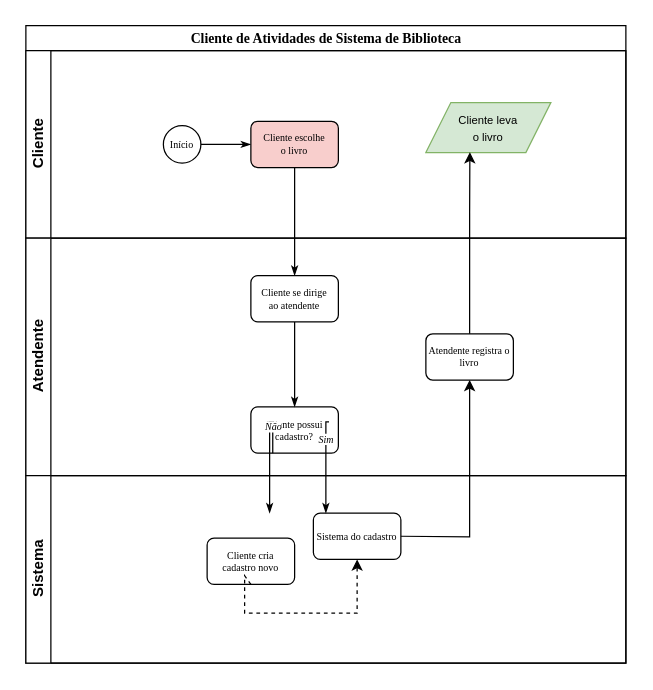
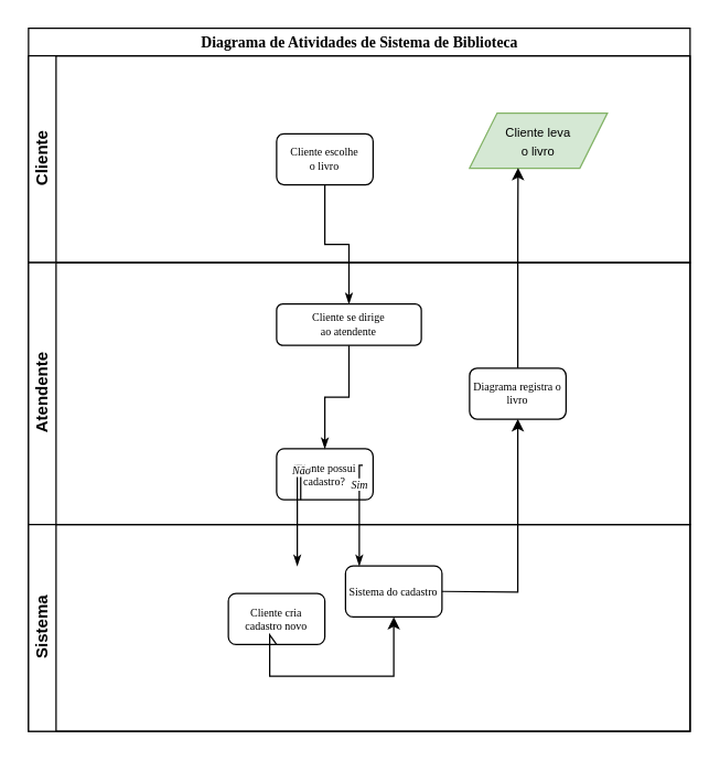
  <mxCell id="0" />
  <mxCell id="1" parent="0" />
- <mxCell id="2" value="&lt;font style=&quot;font-size: 11px&quot;&gt;Cliente de Atividades de Sistema de Biblioteca&lt;/font&gt;" style="swimlane;html=1;childLayout=stackLayout;horizontal=1;startSize=20;horizontalStack=0;rounded=0;shadow=0;labelBackgroundColor=none;strokeWidth=1;fontFamily=Verdana;fontSize=8;align=center;" parent="1" vertex="1"><mxGeometry x="20" y="20" width="480" height="510" as="geometry" /></mxCell>
+ <mxCell id="2" value="&lt;font style=&quot;font-size: 11px&quot;&gt;Diagrama de Atividades de Sistema de Biblioteca&lt;/font&gt;" style="swimlane;html=1;childLayout=stackLayout;horizontal=1;startSize=20;horizontalStack=0;rounded=0;shadow=0;labelBackgroundColor=none;strokeWidth=1;fontFamily=Verdana;fontSize=8;align=center;" parent="1" vertex="1"><mxGeometry x="20" y="20" width="480" height="510" as="geometry" /></mxCell>
  <mxCell id="3" style="edgeStyle=orthogonalEdgeStyle;rounded=0;html=1;labelBackgroundColor=none;startArrow=none;startFill=0;startSize=5;endArrow=classicThin;endFill=1;endSize=5;jettySize=auto;orthogonalLoop=1;strokeWidth=1;fontFamily=Verdana;fontSize=8" parent="2" source="7" target="10" edge="1"><mxGeometry relative="1" as="geometry" /></mxCell>
  <mxCell id="4" value="Cliente" style="swimlane;html=1;startSize=20;horizontal=0;" parent="2" vertex="1"><mxGeometry y="20" width="480" height="150" as="geometry" /></mxCell>
- <mxCell id="5" style="edgeStyle=orthogonalEdgeStyle;rounded=0;html=1;labelBackgroundColor=none;startArrow=none;startFill=0;startSize=5;endArrow=classicThin;endFill=1;endSize=5;jettySize=auto;orthogonalLoop=1;strokeWidth=1;fontFamily=Verdana;fontSize=8" parent="4" source="6" target="7" edge="1"><mxGeometry relative="1" as="geometry" /></mxCell>
- <mxCell id="6" value="Início" style="ellipse;whiteSpace=wrap;html=1;rounded=0;shadow=0;labelBackgroundColor=none;strokeWidth=1;fontFamily=Verdana;fontSize=8;align=center;" parent="4" vertex="1"><mxGeometry x="110" y="60" width="30" height="30" as="geometry" /></mxCell>
- <mxCell id="7" value="Cliente escolhe&lt;br&gt;o livro" style="rounded=1;whiteSpace=wrap;html=1;shadow=0;labelBackgroundColor=none;strokeWidth=1;fontFamily=Verdana;fontSize=8;align=center;fillColor=#f8cecc;" parent="4" vertex="1"><mxGeometry x="180" y="56.5" width="70" height="37" as="geometry" /></mxCell>
+ <mxCell id="7" value="Cliente escolhe&lt;br&gt;o livro" style="rounded=1;whiteSpace=wrap;html=1;shadow=0;labelBackgroundColor=none;strokeWidth=1;fontFamily=Verdana;fontSize=8;align=center;" parent="4" vertex="1"><mxGeometry x="180" y="56.5" width="70" height="37" as="geometry" /></mxCell>
  <mxCell id="8" value="&lt;font style=&quot;font-size: 9px&quot;&gt;Cliente leva&lt;br&gt;o livro&lt;/font&gt;" style="shape=parallelogram;perimeter=parallelogramPerimeter;whiteSpace=wrap;html=1;fixedSize=1;fontSize=11;fillColor=#d5e8d4;strokeColor=#82b366;" vertex="1" parent="4"><mxGeometry x="320" y="41.5" width="100" height="40" as="geometry" /></mxCell>
  <mxCell id="9" value="Atendente&lt;br&gt;" style="swimlane;html=1;startSize=20;horizontal=0;" parent="2" vertex="1"><mxGeometry y="170" width="480" height="190" as="geometry" /></mxCell>
- <mxCell id="10" value="Cliente se dirige&lt;br&gt;ao atendente" style="rounded=1;whiteSpace=wrap;html=1;shadow=0;labelBackgroundColor=none;strokeWidth=1;fontFamily=Verdana;fontSize=8;align=center;" parent="9" vertex="1"><mxGeometry x="180" y="30.0" width="70" height="37" as="geometry" /></mxCell>
+ <mxCell id="10" value="Cliente se dirige&lt;br&gt;ao atendente" style="rounded=1;whiteSpace=wrap;html=1;shadow=0;labelBackgroundColor=none;strokeWidth=1;fontFamily=Verdana;fontSize=8;align=center;" parent="9" vertex="1"><mxGeometry x="180" y="30.0" width="105" height="30" as="geometry" /></mxCell>
  <mxCell id="11" value="Cliente possui&lt;br&gt;cadastro?" style="rounded=1;whiteSpace=wrap;html=1;shadow=0;labelBackgroundColor=none;strokeWidth=1;fontFamily=Verdana;fontSize=8;align=center;" vertex="1" parent="9"><mxGeometry x="180" y="135" width="70" height="37" as="geometry" /></mxCell>
  <mxCell id="12" style="edgeStyle=orthogonalEdgeStyle;rounded=0;html=1;labelBackgroundColor=none;startArrow=none;startFill=0;startSize=5;endArrow=classicThin;endFill=1;endSize=5;jettySize=auto;orthogonalLoop=1;strokeWidth=1;fontFamily=Verdana;fontSize=8;exitX=0.5;exitY=1;exitDx=0;exitDy=0;entryX=0.5;entryY=0;entryDx=0;entryDy=0;" edge="1" parent="9" source="10" target="11"><mxGeometry relative="1" as="geometry"><mxPoint x="225" y="-46.5" as="sourcePoint" /><mxPoint x="225" y="40" as="targetPoint" /></mxGeometry></mxCell>
- <mxCell id="13" value="Atendente registra o livro" style="rounded=1;whiteSpace=wrap;html=1;shadow=0;labelBackgroundColor=none;strokeWidth=1;fontFamily=Verdana;fontSize=8;align=center;" vertex="1" parent="9"><mxGeometry x="320" y="76.5" width="70" height="37" as="geometry" /></mxCell>
+ <mxCell id="13" value="Diagrama registra o livro" style="rounded=1;whiteSpace=wrap;html=1;shadow=0;labelBackgroundColor=none;strokeWidth=1;fontFamily=Verdana;fontSize=8;align=center;" vertex="1" parent="9"><mxGeometry x="320" y="76.5" width="70" height="37" as="geometry" /></mxCell>
  <mxCell id="14" value="Sistema" style="swimlane;html=1;startSize=20;horizontal=0;" parent="2" vertex="1"><mxGeometry y="360" width="480" height="150" as="geometry" /></mxCell>
  <mxCell id="15" value="Cliente cria&lt;br&gt;cadastro novo" style="rounded=1;whiteSpace=wrap;html=1;shadow=0;labelBackgroundColor=none;strokeWidth=1;fontFamily=Verdana;fontSize=8;align=center;" vertex="1" parent="14"><mxGeometry x="145" y="50" width="70" height="37" as="geometry" /></mxCell>
  <mxCell id="16" value="Sistema do cadastro" style="rounded=1;whiteSpace=wrap;html=1;shadow=0;labelBackgroundColor=none;strokeWidth=1;fontFamily=Verdana;fontSize=8;align=center;" vertex="1" parent="14"><mxGeometry x="230" y="30" width="70" height="37" as="geometry" /></mxCell>
  <mxCell id="17" value="&lt;span style=&quot;background-color: rgb(255 , 255 , 255)&quot;&gt;&lt;i&gt;Sim&lt;/i&gt;&lt;/span&gt;" style="edgeStyle=orthogonalEdgeStyle;rounded=0;html=1;labelBackgroundColor=none;startArrow=none;startFill=0;startSize=5;endArrow=classicThin;endFill=1;endSize=5;jettySize=auto;orthogonalLoop=1;strokeWidth=1;fontFamily=Verdana;fontSize=8;exitX=0.25;exitY=1;exitDx=0;exitDy=0;" edge="1" parent="14"><mxGeometry x="-0.589" relative="1" as="geometry"><mxPoint x="242.5" y="-43" as="sourcePoint" /><mxPoint x="240" y="30" as="targetPoint" /><Array as="points"><mxPoint x="240" y="-43" /></Array><mxPoint as="offset" /></mxGeometry></mxCell>
- <mxCell id="18" value="" style="endArrow=classic;html=1;rounded=0;labelBackgroundColor=#FFFFFF;fontSize=11;exitX=0.5;exitY=1;exitDx=0;exitDy=0;entryX=0.5;entryY=1;entryDx=0;entryDy=0;dashed=1;" edge="1" parent="14" source="15" target="16"><mxGeometry width="50" height="50" relative="1" as="geometry"><mxPoint x="240" y="120" as="sourcePoint" /><mxPoint x="180" y="130" as="targetPoint" /><Array as="points"><mxPoint x="175" y="80" /><mxPoint x="175" y="110" /><mxPoint x="265" y="110" /></Array></mxGeometry></mxCell>
+ <mxCell id="18" value="" style="endArrow=classic;html=1;rounded=0;labelBackgroundColor=#FFFFFF;fontSize=11;exitX=0.5;exitY=1;exitDx=0;exitDy=0;entryX=0.5;entryY=1;entryDx=0;entryDy=0;" edge="1" parent="14" source="15" target="16"><mxGeometry width="50" height="50" relative="1" as="geometry"><mxPoint x="240" y="120" as="sourcePoint" /><mxPoint x="180" y="130" as="targetPoint" /><Array as="points"><mxPoint x="175" y="80" /><mxPoint x="175" y="110" /><mxPoint x="265" y="110" /></Array></mxGeometry></mxCell>
  <mxCell id="19" value="&lt;span style=&quot;background-color: rgb(255 , 255 , 255)&quot;&gt;&lt;i&gt;Não&lt;/i&gt;&lt;/span&gt;" style="edgeStyle=orthogonalEdgeStyle;rounded=0;html=1;labelBackgroundColor=none;startArrow=none;startFill=0;startSize=5;endArrow=classicThin;endFill=1;endSize=5;jettySize=auto;orthogonalLoop=1;strokeWidth=1;fontFamily=Verdana;fontSize=8;exitX=0.25;exitY=1;exitDx=0;exitDy=0;" edge="1" parent="2" source="11"><mxGeometry x="-0.589" relative="1" as="geometry"><mxPoint x="225" y="247" as="sourcePoint" /><mxPoint x="195" y="390" as="targetPoint" /><Array as="points"><mxPoint x="195" y="317" /></Array><mxPoint as="offset" /></mxGeometry></mxCell>
  <mxCell id="20" value="" style="endArrow=classic;html=1;rounded=0;labelBackgroundColor=#FFFFFF;fontSize=11;exitX=1;exitY=0.5;exitDx=0;exitDy=0;entryX=0.5;entryY=1;entryDx=0;entryDy=0;" edge="1" parent="2" source="16" target="13"><mxGeometry width="50" height="50" relative="1" as="geometry"><mxPoint x="400" y="390" as="sourcePoint" /><mxPoint x="450" y="340" as="targetPoint" /><Array as="points"><mxPoint x="355" y="409" /></Array></mxGeometry></mxCell>
  <mxCell id="21" value="" style="endArrow=classic;html=1;rounded=0;labelBackgroundColor=#FFFFFF;fontSize=11;exitX=0.5;exitY=0;exitDx=0;exitDy=0;entryX=0.352;entryY=0.993;entryDx=0;entryDy=0;entryPerimeter=0;" edge="1" parent="2" source="13" target="8"><mxGeometry width="50" height="50" relative="1" as="geometry"><mxPoint x="343" y="236.5" as="sourcePoint" /><mxPoint x="398" y="111.5" as="targetPoint" /><Array as="points"><mxPoint x="355" y="150" /></Array></mxGeometry></mxCell>
